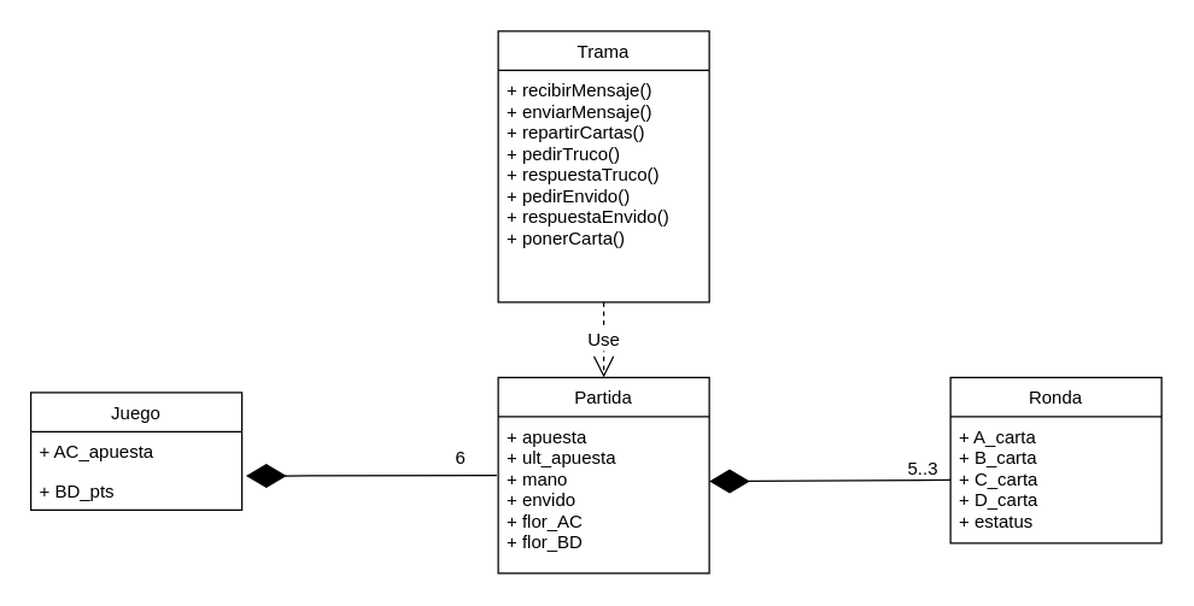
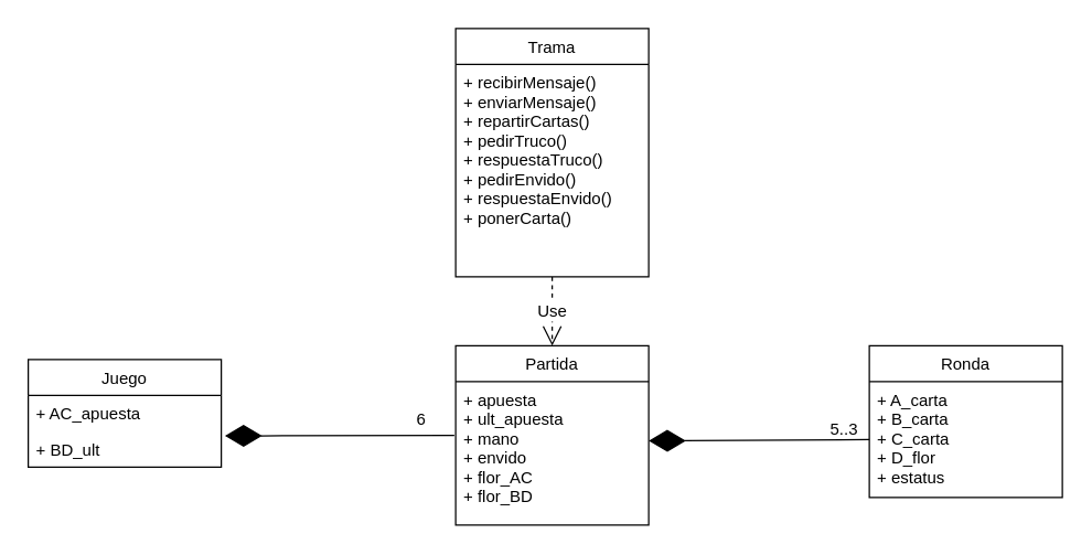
  <mxCell id="0" />
  <mxCell id="1" parent="0" />
  <mxCell id="2" value="Partida" style="swimlane;fontStyle=0;childLayout=stackLayout;horizontal=1;startSize=26;fillColor=none;horizontalStack=0;resizeParent=1;resizeParentMax=0;resizeLast=0;collapsible=1;marginBottom=0;" parent="1" vertex="1"><mxGeometry x="330" y="250" width="140" height="130" as="geometry" /></mxCell>
  <mxCell id="3" value="+ apuesta&#10;+ ult_apuesta&#10;+ mano&#10;+ envido&#10;+ flor_AC&#10;+ flor_BD&#10;&#10;" style="text;strokeColor=none;fillColor=none;align=left;verticalAlign=top;spacingLeft=4;spacingRight=4;overflow=hidden;rotatable=0;points=[[0,0.5],[1,0.5]];portConstraint=eastwest;" parent="2" vertex="1"><mxGeometry y="26" width="140" height="104" as="geometry" /></mxCell>
  <mxCell id="4" value="Juego" style="swimlane;fontStyle=0;childLayout=stackLayout;horizontal=1;startSize=26;fillColor=none;horizontalStack=0;resizeParent=1;resizeParentMax=0;resizeLast=0;collapsible=1;marginBottom=0;" parent="1" vertex="1"><mxGeometry x="20" y="260" width="140" height="78" as="geometry" /></mxCell>
  <mxCell id="5" value="+ AC_apuesta" style="text;strokeColor=none;fillColor=none;align=left;verticalAlign=top;spacingLeft=4;spacingRight=4;overflow=hidden;rotatable=0;points=[[0,0.5],[1,0.5]];portConstraint=eastwest;" parent="4" vertex="1"><mxGeometry y="26" width="140" height="26" as="geometry" /></mxCell>
- <mxCell id="6" value="+ BD_pts" style="text;strokeColor=none;fillColor=none;align=left;verticalAlign=top;spacingLeft=4;spacingRight=4;overflow=hidden;rotatable=0;points=[[0,0.5],[1,0.5]];portConstraint=eastwest;" parent="4" vertex="1"><mxGeometry y="52" width="140" height="26" as="geometry" /></mxCell>
+ <mxCell id="6" value="+ BD_ult" style="text;strokeColor=none;fillColor=none;align=left;verticalAlign=top;spacingLeft=4;spacingRight=4;overflow=hidden;rotatable=0;points=[[0,0.5],[1,0.5]];portConstraint=eastwest;" parent="4" vertex="1"><mxGeometry y="52" width="140" height="26" as="geometry" /></mxCell>
  <mxCell id="7" value="" style="endArrow=diamondThin;endFill=1;endSize=24;html=1;entryX=1.019;entryY=1.129;entryDx=0;entryDy=0;entryPerimeter=0;" parent="1" target="5" edge="1"><mxGeometry width="160" relative="1" as="geometry"><mxPoint x="329" y="315" as="sourcePoint" /><mxPoint x="390" y="311" as="targetPoint" /></mxGeometry></mxCell>
  <mxCell id="8" value="6" style="text;html=1;resizable=0;points=[];autosize=1;align=left;verticalAlign=top;spacingTop=-4;" parent="1" vertex="1"><mxGeometry x="300" y="294" width="20" height="10" as="geometry" /></mxCell>
  <mxCell id="9" value="Ronda" style="swimlane;fontStyle=0;childLayout=stackLayout;horizontal=1;startSize=26;fillColor=none;horizontalStack=0;resizeParent=1;resizeParentMax=0;resizeLast=0;collapsible=1;marginBottom=0;" parent="1" vertex="1"><mxGeometry x="630" y="250" width="140" height="110" as="geometry" /></mxCell>
- <mxCell id="10" value="+ A_carta&#10;+ B_carta&#10;+ C_carta&#10;+ D_carta&#10;+ estatus&#10;" style="text;strokeColor=none;fillColor=none;align=left;verticalAlign=top;spacingLeft=4;spacingRight=4;overflow=hidden;rotatable=0;points=[[0,0.5],[1,0.5]];portConstraint=eastwest;" parent="9" vertex="1"><mxGeometry y="26" width="140" height="84" as="geometry" /></mxCell>
+ <mxCell id="10" value="+ A_carta&#10;+ B_carta&#10;+ C_carta&#10;+ D_flor&#10;+ estatus&#10;" style="text;strokeColor=none;fillColor=none;align=left;verticalAlign=top;spacingLeft=4;spacingRight=4;overflow=hidden;rotatable=0;points=[[0,0.5],[1,0.5]];portConstraint=eastwest;" parent="9" vertex="1"><mxGeometry y="26" width="140" height="84" as="geometry" /></mxCell>
  <mxCell id="11" value="" style="endArrow=diamondThin;endFill=1;endSize=24;html=1;entryX=1.019;entryY=1.129;entryDx=0;entryDy=0;entryPerimeter=0;exitX=0;exitY=0.5;exitDx=0;exitDy=0;" parent="1" source="10" edge="1"><mxGeometry width="160" relative="1" as="geometry"><mxPoint x="636" y="319" as="sourcePoint" /><mxPoint x="470" y="319" as="targetPoint" /></mxGeometry></mxCell>
  <mxCell id="12" value="5..3" style="text;html=1;resizable=0;points=[];autosize=1;align=left;verticalAlign=top;spacingTop=-4;" parent="1" vertex="1"><mxGeometry x="600" y="301" width="40" height="10" as="geometry" /></mxCell>
  <mxCell id="13" value="Trama" style="swimlane;fontStyle=0;childLayout=stackLayout;horizontal=1;startSize=26;fillColor=none;horizontalStack=0;resizeParent=1;resizeParentMax=0;resizeLast=0;collapsible=1;marginBottom=0;fontSize=12;fontColor=#000000;" parent="1" vertex="1"><mxGeometry x="330" y="20" width="140" height="180" as="geometry" /></mxCell>
  <mxCell id="14" value="+ recibirMensaje()&#10;+ enviarMensaje()&#10;+ repartirCartas()&#10;+ pedirTruco()&#10;+ respuestaTruco()&#10;+ pedirEnvido()&#10;+ respuestaEnvido()&#10;+ ponerCarta()&#10;" style="text;strokeColor=none;fillColor=none;align=left;verticalAlign=top;spacingLeft=4;spacingRight=4;overflow=hidden;rotatable=0;points=[[0,0.5],[1,0.5]];portConstraint=eastwest;" parent="13" vertex="1"><mxGeometry y="26" width="140" height="154" as="geometry" /></mxCell>
  <mxCell id="15" value="Use" style="endArrow=open;endSize=12;dashed=1;html=1;fontSize=12;fontColor=#000000;entryX=0.5;entryY=0;entryDx=0;entryDy=0;exitX=0.5;exitY=1;exitDx=0;exitDy=0;exitPerimeter=0;" parent="1" source="14" target="2" edge="1"><mxGeometry width="160" relative="1" as="geometry"><mxPoint x="500" y="190" as="sourcePoint" /><mxPoint x="530" y="230" as="targetPoint" /></mxGeometry></mxCell>
